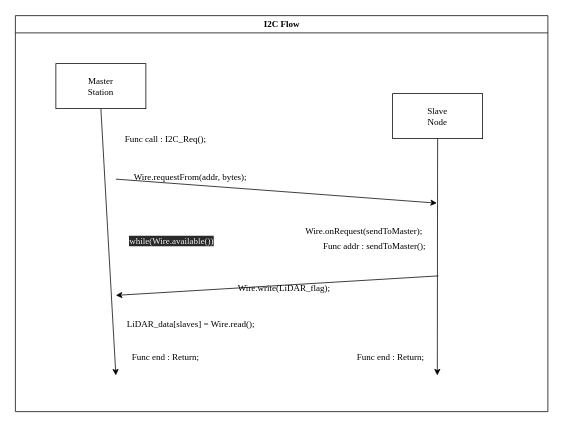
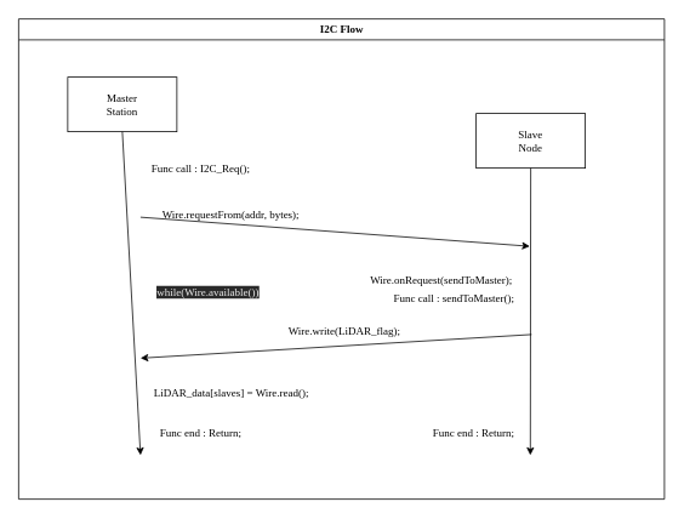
  <mxCell id="0" />
  <mxCell id="1" parent="0" />
  <mxCell id="2" value="I2C Flow" style="swimlane;strokeWidth=1;fontSize=12;startSize=23;fontFamily=프리텐다드;html=1;fontSource=https%3A%2F%2Fcdn.jsdelivr.net%2Fgh%2FProject-Noonnu%2Fnoonfonts_2107%401.1%2FPretendard-Regular.woff;" parent="1" vertex="1"><mxGeometry x="20" y="20" width="710" height="528" as="geometry" /></mxCell>
  <mxCell id="3" value="Slave&lt;br&gt;Node" style="rounded=0;whiteSpace=wrap;html=1;fontFamily=프리텐다드;fontSource=https%3A%2F%2Fcdn.jsdelivr.net%2Fgh%2FProject-Noonnu%2Fnoonfonts_2107%401.1%2FPretendard-Regular.woff;" vertex="1" parent="2"><mxGeometry x="503" y="104" width="120" height="60" as="geometry" /></mxCell>
  <mxCell id="4" value="Master&lt;br&gt;Station" style="rounded=0;whiteSpace=wrap;html=1;fontFamily=프리텐다드;fontSource=https%3A%2F%2Fcdn.jsdelivr.net%2Fgh%2FProject-Noonnu%2Fnoonfonts_2107%401.1%2FPretendard-Regular.woff;" vertex="1" parent="2"><mxGeometry x="54" y="64" width="120" height="60" as="geometry" /></mxCell>
  <mxCell id="5" style="edgeStyle=none;html=1;exitX=0.5;exitY=1;exitDx=0;exitDy=0;fontFamily=프리텐다드;fontSource=https%3A%2F%2Fcdn.jsdelivr.net%2Fgh%2FProject-Noonnu%2Fnoonfonts_2107%401.1%2FPretendard-Regular.woff;" edge="1" parent="2" source="3"><mxGeometry relative="1" as="geometry"><mxPoint x="562.58" y="479.667" as="targetPoint" /><mxPoint x="562.58" y="144" as="sourcePoint" /></mxGeometry></mxCell>
  <mxCell id="6" value="Func call : I2C_Req();" style="text;html=1;strokeColor=none;fillColor=none;align=center;verticalAlign=middle;whiteSpace=wrap;rounded=0;fontFamily=프리텐다드;fontSource=https%3A%2F%2Fcdn.jsdelivr.net%2Fgh%2FProject-Noonnu%2Fnoonfonts_2107%401.1%2FPretendard-Regular.woff;" vertex="1" parent="2"><mxGeometry x="99" y="150" width="203" height="30" as="geometry" /></mxCell>
  <mxCell id="7" value="Wire.onRequest(sendToMaster);" style="text;html=1;strokeColor=none;fillColor=none;align=center;verticalAlign=middle;whiteSpace=wrap;rounded=0;fontFamily=프리텐다드;fontSource=https%3A%2F%2Fcdn.jsdelivr.net%2Fgh%2FProject-Noonnu%2Fnoonfonts_2107%401.1%2FPretendard-Regular.woff;" vertex="1" parent="2"><mxGeometry x="328" y="273" width="274" height="30" as="geometry" /></mxCell>
- <mxCell id="8" value="Func addr : sendToMaster();" style="text;html=1;strokeColor=none;fillColor=none;align=center;verticalAlign=middle;whiteSpace=wrap;rounded=0;fontFamily=프리텐다드;fontSource=https%3A%2F%2Fcdn.jsdelivr.net%2Fgh%2FProject-Noonnu%2Fnoonfonts_2107%401.1%2FPretendard-Regular.woff;" vertex="1" parent="2"><mxGeometry x="342" y="293" width="274" height="30" as="geometry" /></mxCell>
- <mxCell id="9" value="Wire.write(LiDAR_flag);" style="text;html=1;strokeColor=none;fillColor=none;align=center;verticalAlign=middle;whiteSpace=wrap;rounded=0;fontFamily=프리텐다드;fontSource=https%3A%2F%2Fcdn.jsdelivr.net%2Fgh%2FProject-Noonnu%2Fnoonfonts_2107%401.1%2FPretendard-Regular.woff;" vertex="1" parent="2"><mxGeometry x="289" y="348" width="139" height="30" as="geometry" /></mxCell>
+ <mxCell id="8" value="Func call : sendToMaster();" style="text;html=1;strokeColor=none;fillColor=none;align=center;verticalAlign=middle;whiteSpace=wrap;rounded=0;fontFamily=프리텐다드;fontSource=https%3A%2F%2Fcdn.jsdelivr.net%2Fgh%2FProject-Noonnu%2Fnoonfonts_2107%401.1%2FPretendard-Regular.woff;" vertex="1" parent="2"><mxGeometry x="342" y="293" width="274" height="30" as="geometry" /></mxCell>
+ <mxCell id="9" value="Wire.write(LiDAR_flag);" style="text;html=1;strokeColor=none;fillColor=none;align=center;verticalAlign=middle;whiteSpace=wrap;rounded=0;fontFamily=프리텐다드;fontSource=https%3A%2F%2Fcdn.jsdelivr.net%2Fgh%2FProject-Noonnu%2Fnoonfonts_2107%401.1%2FPretendard-Regular.woff;" vertex="1" parent="2"><mxGeometry x="289" y="328" width="139" height="30" as="geometry" /></mxCell>
  <mxCell id="10" value="" style="endArrow=classic;html=1;fontFamily=프리텐다드;fontSource=https%3A%2F%2Fcdn.jsdelivr.net%2Fgh%2FProject-Noonnu%2Fnoonfonts_2107%401.1%2FPretendard-Regular.woff;" edge="1" parent="2"><mxGeometry width="50" height="50" relative="1" as="geometry"><mxPoint x="564" y="347" as="sourcePoint" /><mxPoint x="134" y="373" as="targetPoint" /></mxGeometry></mxCell>
  <mxCell id="11" value="Wire.requestFrom(addr, bytes);&lt;span&gt;&#09;&lt;/span&gt;" style="text;html=1;strokeColor=none;fillColor=none;align=center;verticalAlign=middle;whiteSpace=wrap;rounded=0;fontFamily=프리텐다드;fontSource=https%3A%2F%2Fcdn.jsdelivr.net%2Fgh%2FProject-Noonnu%2Fnoonfonts_2107%401.1%2FPretendard-Regular.woff;" vertex="1" parent="2"><mxGeometry x="75" y="200" width="317" height="30" as="geometry" /></mxCell>
  <mxCell id="12" value="LiDAR_data[slaves] = Wire.read();" style="text;html=1;strokeColor=none;fillColor=none;align=left;verticalAlign=middle;whiteSpace=wrap;rounded=0;fontFamily=프리텐다드;fontSource=https%3A%2F%2Fcdn.jsdelivr.net%2Fgh%2FProject-Noonnu%2Fnoonfonts_2107%401.1%2FPretendard-Regular.woff;" vertex="1" parent="2"><mxGeometry x="147" y="394" width="267" height="36" as="geometry" /></mxCell>
  <mxCell id="13" value="&#10;&#10;&lt;span style=&quot;color: rgb(240, 240, 240); font-size: 12px; font-style: normal; font-weight: 400; letter-spacing: normal; text-align: left; text-indent: 0px; text-transform: none; word-spacing: 0px; background-color: rgb(42, 42, 42); display: inline; float: none;&quot;&gt;while(Wire.available())&lt;/span&gt;&#10;&#10;" style="text;html=1;strokeColor=none;fillColor=none;align=center;verticalAlign=middle;whiteSpace=wrap;rounded=0;fontFamily=프리텐다드;fontSource=https%3A%2F%2Fcdn.jsdelivr.net%2Fgh%2FProject-Noonnu%2Fnoonfonts_2107%401.1%2FPretendard-Regular.woff;" vertex="1" parent="2"><mxGeometry x="132" y="286" width="153" height="30" as="geometry" /></mxCell>
  <mxCell id="14" value="Func end : Return;&lt;span style=&quot;color: rgba(0, 0, 0, 0); font-size: 0px;&quot;&gt;%3CmxGraphModel%3E%3Croot%3E%3CmxCell%20id%3D%220%22%2F%3E%3CmxCell%20id%3D%221%22%20parent%3D%220%22%2F%3E%3CmxCell%20id%3D%222%22%20value%3D%22Func%20call%20%3A%20I2C_Req()%3B%22%20style%3D%22text%3Bhtml%3D1%3BstrokeColor%3Dnone%3BfillColor%3Dnone%3Balign%3Dcenter%3BverticalAlign%3Dmiddle%3BwhiteSpace%3Dwrap%3Brounded%3D0%3B%22%20vertex%3D%221%22%20parent%3D%221%22%3E%3CmxGeometry%20x%3D%22154%22%20y%3D%22213%22%20width%3D%22203%22%20height%3D%2230%22%20as%3D%22geometry%22%2F%3E%3C%2FmxCell%3E%3C%2Froot%3E%3C%2FmxGraphModel%3E&lt;/span&gt;" style="text;html=1;strokeColor=none;fillColor=none;align=center;verticalAlign=middle;whiteSpace=wrap;rounded=0;fontFamily=프리텐다드;fontSource=https%3A%2F%2Fcdn.jsdelivr.net%2Fgh%2FProject-Noonnu%2Fnoonfonts_2107%401.1%2FPretendard-Regular.woff;" vertex="1" parent="2"><mxGeometry x="99" y="440" width="203" height="30" as="geometry" /></mxCell>
  <mxCell id="15" value="Func end : Return;&lt;span style=&quot;color: rgba(0, 0, 0, 0); font-size: 0px;&quot;&gt;%3CmxGraphModel%3E%3Croot%3E%3CmxCell%20id%3D%220%22%2F%3E%3CmxCell%20id%3D%221%22%20parent%3D%220%22%2F%3E%3CmxCell%20id%3D%222%22%20value%3D%22Func%20call%20%3A%20I2C_Req()%3B%22%20style%3D%22text%3Bhtml%3D1%3BstrokeColor%3Dnone%3BfillColor%3Dnone%3Balign%3Dcenter%3BverticalAlign%3Dmiddle%3BwhiteSpace%3Dwrap%3Brounded%3D0%3B%22%20vertex%3D%221%22%20parent%3D%221%22%3E%3CmxGeometry%20x%3D%22154%22%20y%3D%22213%22%20width%3D%22203%22%20height%3D%2230%22%20as%3D%22geometry%22%2F%3E%3C%2FmxCell%3E%3C%2Froot%3E%3C%2FmxGraphModel%3E&lt;/span&gt;" style="text;html=1;strokeColor=none;fillColor=none;align=center;verticalAlign=middle;whiteSpace=wrap;rounded=0;fontFamily=프리텐다드;fontSource=https%3A%2F%2Fcdn.jsdelivr.net%2Fgh%2FProject-Noonnu%2Fnoonfonts_2107%401.1%2FPretendard-Regular.woff;" vertex="1" parent="2"><mxGeometry x="399" y="440" width="203" height="30" as="geometry" /></mxCell>
  <mxCell id="16" style="edgeStyle=none;html=1;exitX=0.5;exitY=1;exitDx=0;exitDy=0;fontFamily=프리텐다드;fontSource=https%3A%2F%2Fcdn.jsdelivr.net%2Fgh%2FProject-Noonnu%2Fnoonfonts_2107%401.1%2FPretendard-Regular.woff;" edge="1" parent="1" source="4"><mxGeometry relative="1" as="geometry"><mxPoint x="154" y="499.667" as="targetPoint" /></mxGeometry></mxCell>
  <mxCell id="17" value="" style="endArrow=classic;html=1;fontFamily=프리텐다드;fontSource=https%3A%2F%2Fcdn.jsdelivr.net%2Fgh%2FProject-Noonnu%2Fnoonfonts_2107%401.1%2FPretendard-Regular.woff;" edge="1" parent="1"><mxGeometry width="50" height="50" relative="1" as="geometry"><mxPoint x="154" y="238" as="sourcePoint" /><mxPoint x="582" y="270" as="targetPoint" /></mxGeometry></mxCell>
